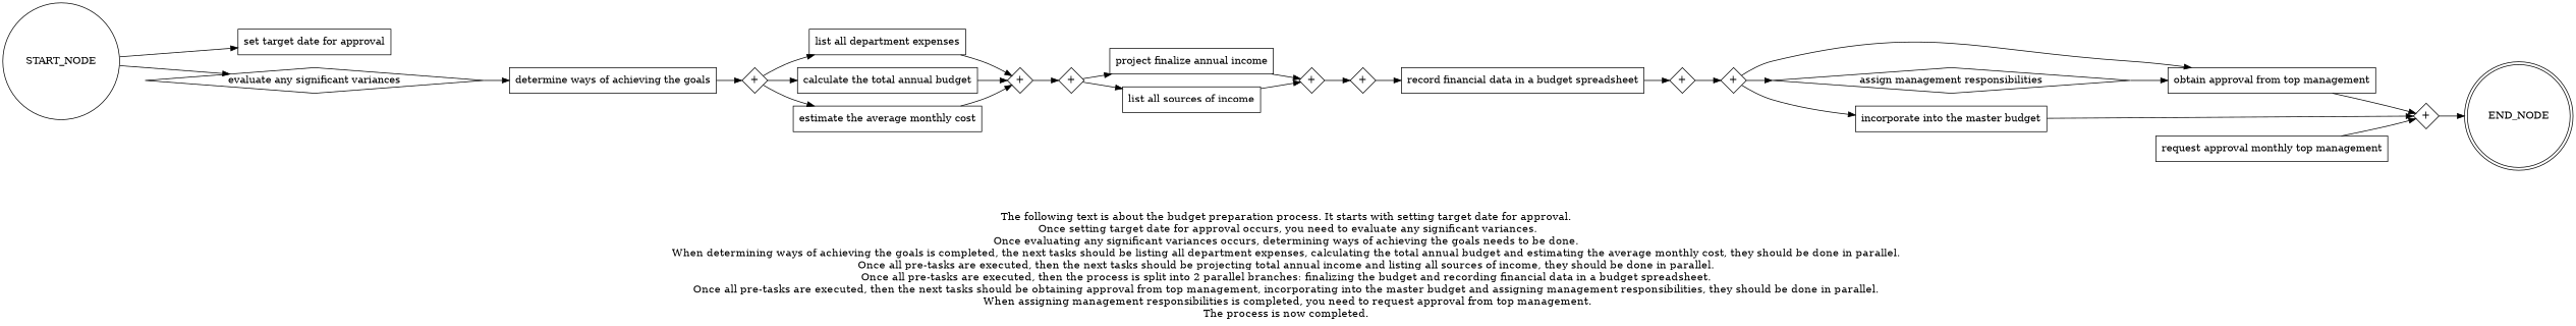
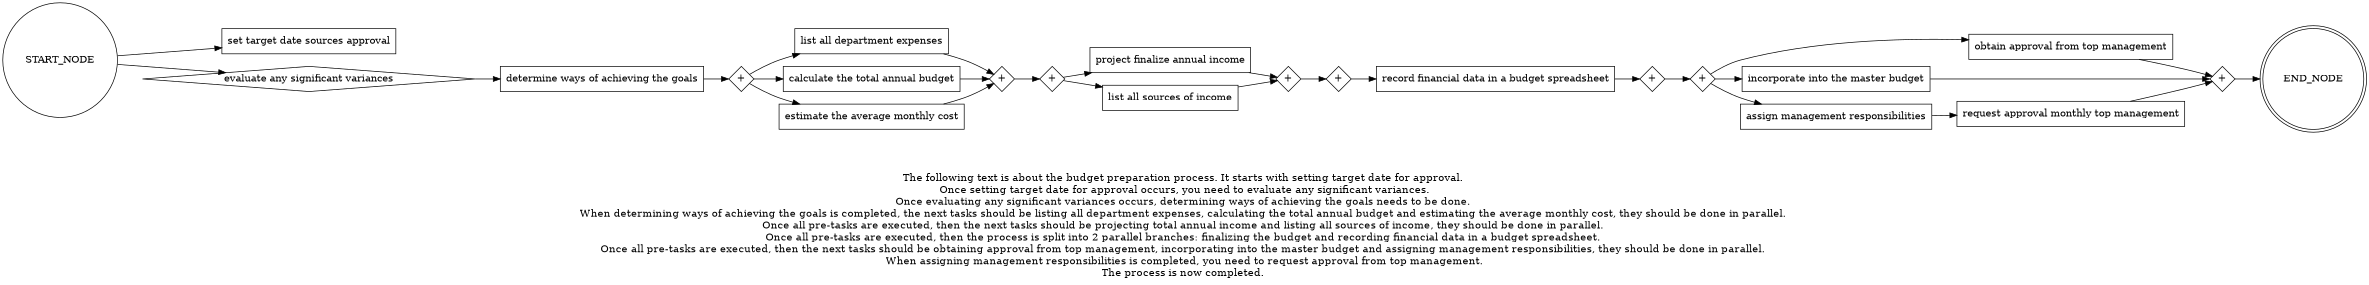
  digraph {
    fontsize=15
    label="\n\n\nThe following text is about the budget preparation process. It starts with setting target date for approval. \nOnce setting target date for approval occurs, you need to evaluate any significant variances.\nOnce evaluating any significant variances occurs, determining ways of achieving the goals needs to be done. \nWhen determining ways of achieving the goals is completed, the next tasks should be listing all department expenses, calculating the total annual budget and estimating the average monthly cost, they should be done in parallel. \nOnce all pre-tasks are executed, then the next tasks should be projecting total annual income and listing all sources of income, they should be done in parallel. \nOnce all pre-tasks are executed, then the process is split into 2 parallel branches: finalizing the budget and recording financial data in a budget spreadsheet. \nOnce all pre-tasks are executed, then the next tasks should be obtaining approval from top management, incorporating into the master budget and assigning management responsibilities, they should be done in parallel. \nWhen assigning management responsibilities is completed, you need to request approval from top management.\nThe process is now completed. \n"
    rankdir=LR
    node [shape=box]
-   "set target date for approval"
+   "set target date for approval" [label="set target date sources approval"]
    "evaluate any significant variances" [shape=diamond]
    "determine ways of achieving the goals"
    n4 [fixedsize=true label="+" shape=diamond width=0.5]
    "list all department expenses"
    "calculate the total annual budget"
    "estimate the average monthly cost"
    n8 [fixedsize=true label="+" shape=diamond width=0.5]
    n9 [fixedsize=true label="+" shape=diamond width=0.5]
    n10 [label="project finalize annual income"]
    "list all sources of income"
    n12 [fixedsize=true label="+" shape=diamond width=0.5]
    n13 [fixedsize=true label="+" shape=diamond width=0.5]
    "record financial data in a budget spreadsheet"
    n15 [fixedsize=true label="+" shape=diamond width=0.5]
    n16 [fixedsize=true label="+" shape=diamond width=0.5]
    "obtain approval from top management"
    "incorporate into the master budget"
-   "assign management responsibilities" [shape=diamond]
+   "assign management responsibilities"
    n20 [fixedsize=true label="+" shape=diamond width=0.5]
    n21 [label="request approval monthly top management"]
    END_NODE [shape=doublecircle width=0.2]
    START_NODE [shape=circle width=0.3]
    subgraph sub_1 {
      "set target date for approval"
      "evaluate any significant variances"
      "determine ways of achieving the goals"
      n4
      "list all department expenses"
      "calculate the total annual budget"
      "estimate the average monthly cost"
      n8
      n9
      n10
      "list all sources of income"
      n12
      n13
      "record financial data in a budget spreadsheet"
      n15
      n16
      "obtain approval from top management"
      "incorporate into the master budget"
      "assign management responsibilities"
      n20
      n21
    }
    "evaluate any significant variances" -> "determine ways of achieving the goals"
    "determine ways of achieving the goals" -> n4
    n4 -> "list all department expenses"
    n4 -> "calculate the total annual budget"
    n4 -> "estimate the average monthly cost"
    "list all department expenses" -> n8
    "calculate the total annual budget" -> n8
    "estimate the average monthly cost" -> n8
    n8 -> n9
    n9 -> n10
    n9 -> "list all sources of income"
    n10 -> n12
    "list all sources of income" -> n12
    n12 -> n13
    n13 -> "record financial data in a budget spreadsheet"
    "record financial data in a budget spreadsheet" -> n15
    n15 -> n16
    n16 -> "obtain approval from top management"
    n16 -> "incorporate into the master budget"
    n16 -> "assign management responsibilities"
    "obtain approval from top management" -> n20
    "incorporate into the master budget" -> n20
-   "assign management responsibilities" -> "obtain approval from top management"
+   "assign management responsibilities" -> n21
    n20 -> END_NODE
    n21 -> n20
    START_NODE -> "set target date for approval"
    START_NODE -> "evaluate any significant variances"
  }
